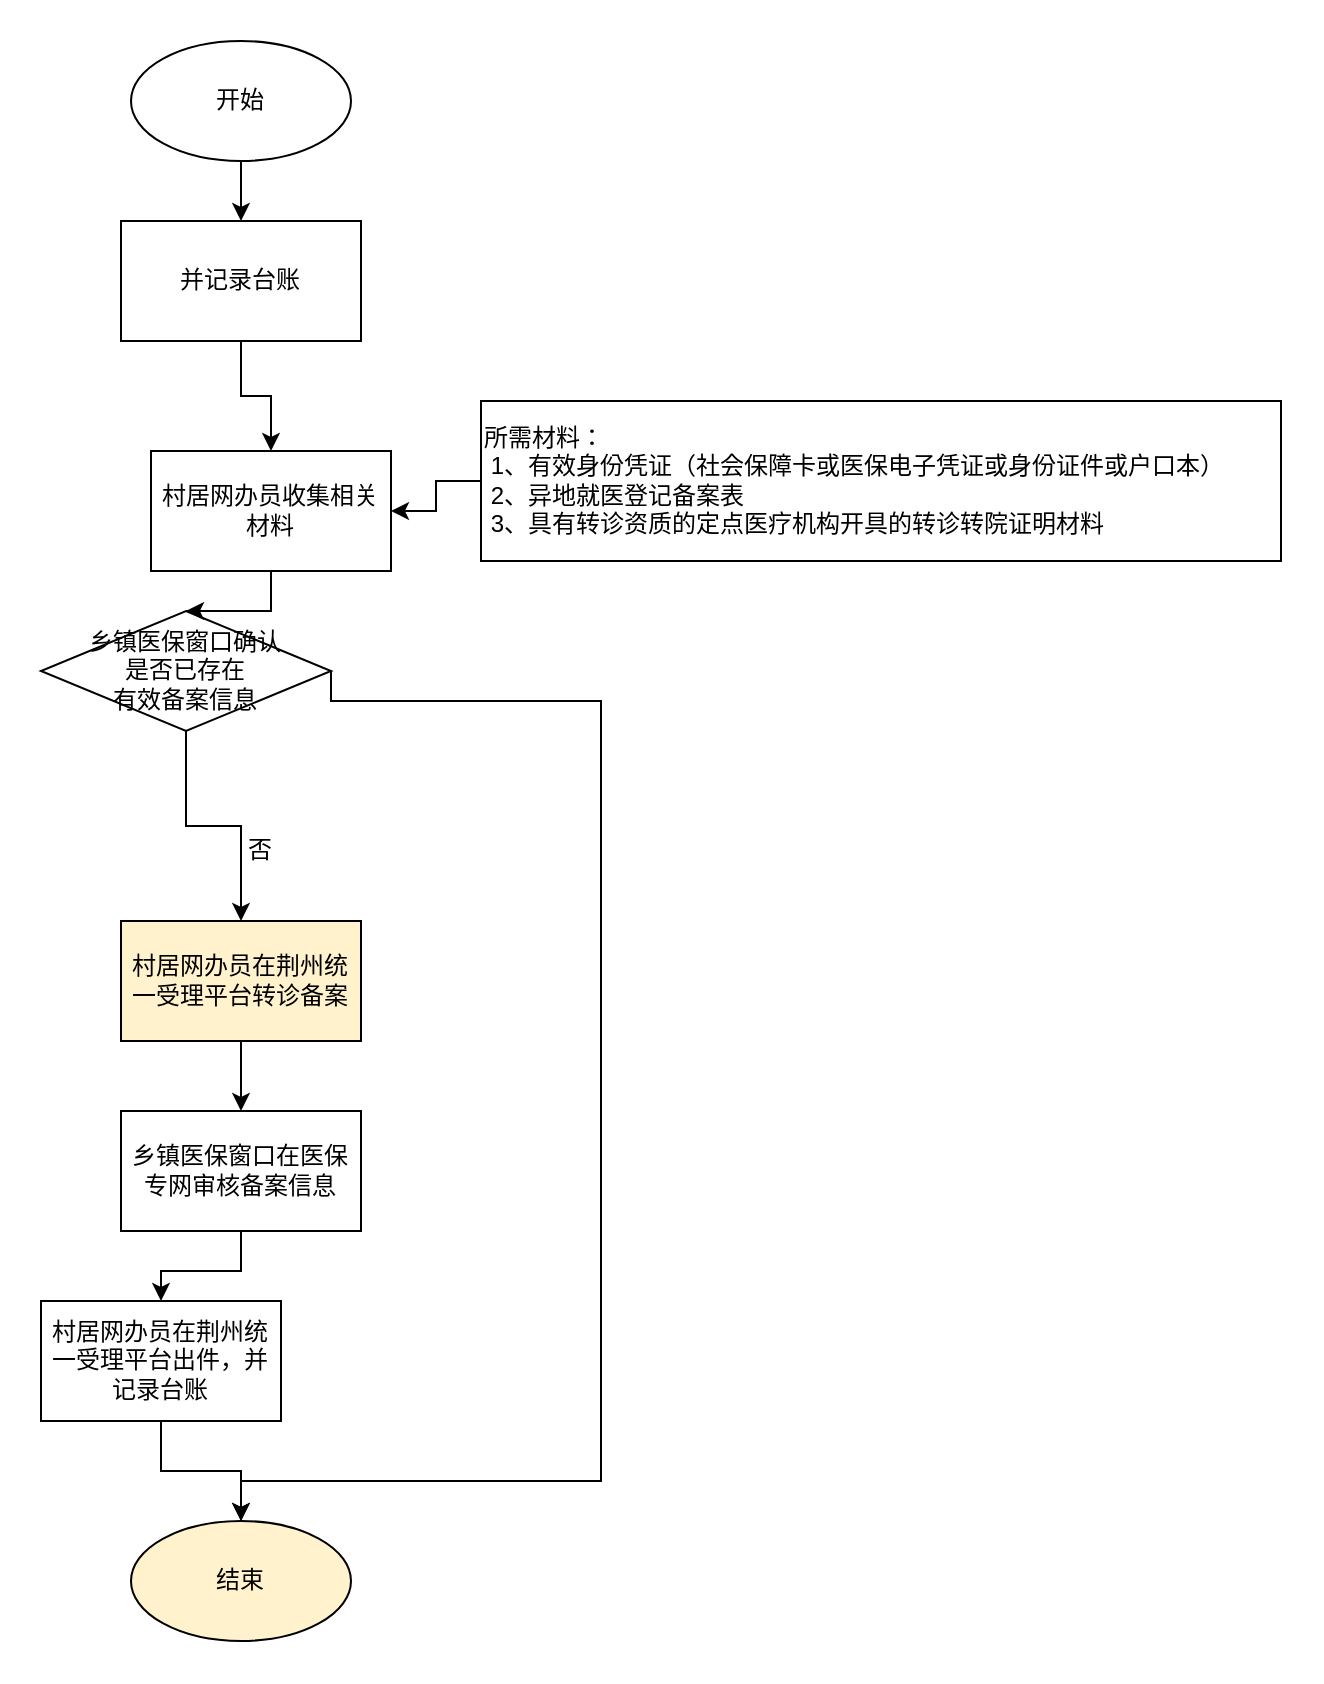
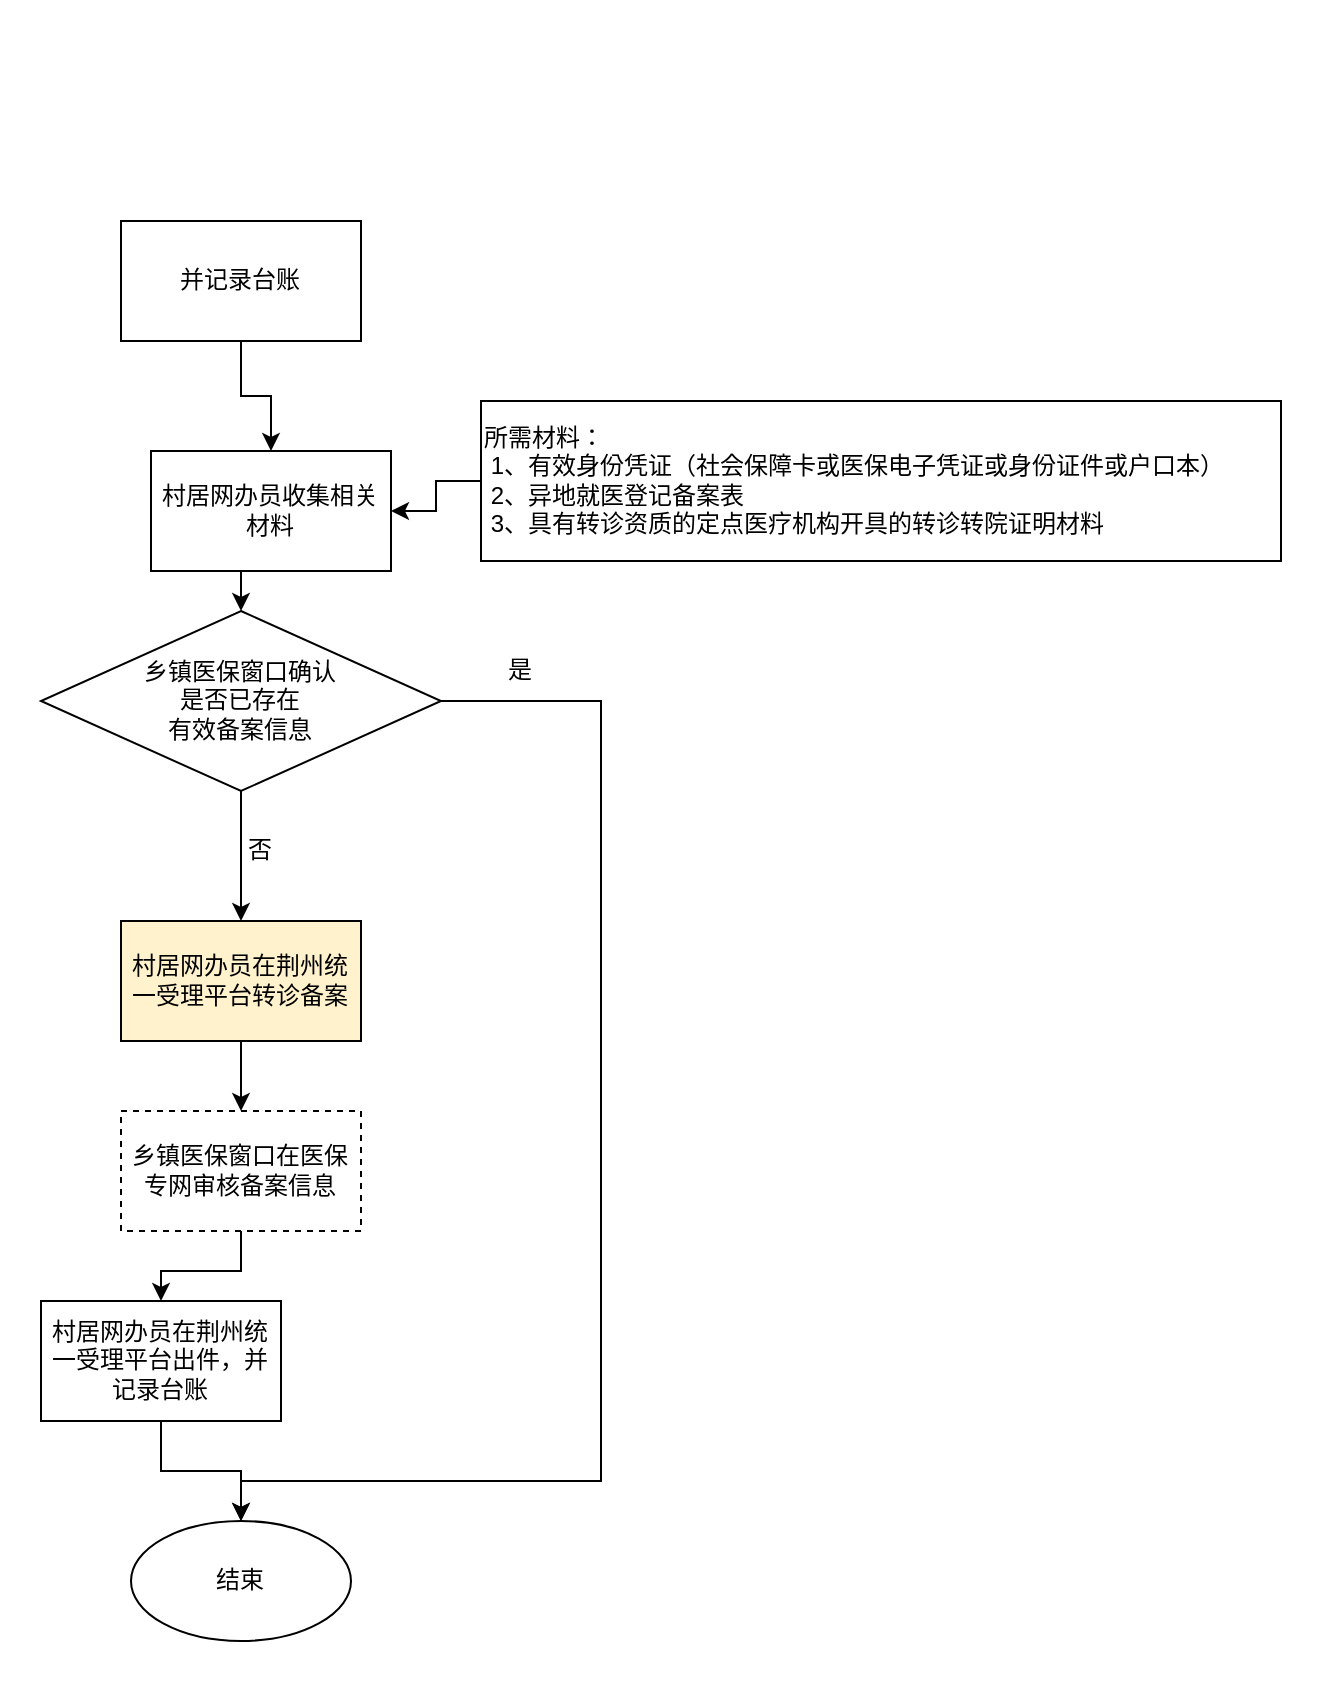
  <mxCell id="0" />
  <mxCell id="1" parent="0" />
- <mxCell id="2" style="edgeStyle=orthogonalEdgeStyle;rounded=0;orthogonalLoop=1;jettySize=auto;html=1;exitX=0.5;exitY=1;exitDx=0;exitDy=0;jumpSize=5;" parent="1" source="3" target="7" edge="1"><mxGeometry relative="1" as="geometry" /></mxCell>
- <mxCell id="3" value="开始" style="ellipse;whiteSpace=wrap;html=1;" parent="1" vertex="1"><mxGeometry x="65" y="20" width="110" height="60" as="geometry" /></mxCell>
- <mxCell id="4" value="结束" style="ellipse;whiteSpace=wrap;html=1;fillColor=#fff2cc;" parent="1" vertex="1"><mxGeometry x="65" y="760" width="110" height="60" as="geometry" /></mxCell>
+ <mxCell id="4" value="结束" style="ellipse;whiteSpace=wrap;html=1;" parent="1" vertex="1"><mxGeometry x="65" y="760" width="110" height="60" as="geometry" /></mxCell>
  <mxCell id="5" style="edgeStyle=orthogonalEdgeStyle;rounded=0;orthogonalLoop=1;jettySize=auto;html=1;exitX=0.5;exitY=1;exitDx=0;exitDy=0;entryX=0.5;entryY=0;entryDx=0;entryDy=0;" parent="1" source="13" target="4" edge="1"><mxGeometry relative="1" as="geometry" /></mxCell>
  <mxCell id="6" style="edgeStyle=orthogonalEdgeStyle;rounded=0;orthogonalLoop=1;jettySize=auto;html=1;exitX=0.5;exitY=1;exitDx=0;exitDy=0;entryX=0.5;entryY=0;entryDx=0;entryDy=0;" parent="1" source="7" target="21" edge="1"><mxGeometry relative="1" as="geometry" /></mxCell>
  <mxCell id="7" value="并记录台账" style="rounded=0;whiteSpace=wrap;html=1;" parent="1" vertex="1"><mxGeometry x="60" y="110" width="120" height="60" as="geometry" /></mxCell>
  <mxCell id="8" style="edgeStyle=orthogonalEdgeStyle;rounded=0;orthogonalLoop=1;jettySize=auto;html=1;exitX=1;exitY=0.5;exitDx=0;exitDy=0;entryX=0.5;entryY=0;entryDx=0;entryDy=0;" parent="1" source="9" target="4" edge="1"><mxGeometry relative="1" as="geometry"><mxPoint x="220" y="730" as="targetPoint" /><Array as="points"><mxPoint x="300" y="350" /><mxPoint x="300" y="740" /><mxPoint x="120" y="740" /></Array></mxGeometry></mxCell>
- <mxCell id="9" value="乡镇医保窗口确认&lt;br&gt;是否已存在&lt;br&gt;有效备案信息" style="rhombus;whiteSpace=wrap;html=1;" parent="1" vertex="1"><mxGeometry x="20" y="305" width="145" height="60" as="geometry" /></mxCell>
+ <mxCell id="9" value="乡镇医保窗口确认&lt;br&gt;是否已存在&lt;br&gt;有效备案信息" style="rhombus;whiteSpace=wrap;html=1;" parent="1" vertex="1"><mxGeometry x="20" y="305" width="200" height="90" as="geometry" /></mxCell>
  <mxCell id="10" style="edgeStyle=orthogonalEdgeStyle;rounded=0;orthogonalLoop=1;jettySize=auto;html=1;exitX=0.5;exitY=1;exitDx=0;exitDy=0;" parent="1" source="9" target="11" edge="1"><mxGeometry relative="1" as="geometry" /></mxCell>
  <mxCell id="11" value="村居网办员在荆州统一受理平台转诊备案" style="rounded=0;whiteSpace=wrap;html=1;fillColor=#fff2cc;" parent="1" vertex="1"><mxGeometry x="60" y="460" width="120" height="60" as="geometry" /></mxCell>
  <mxCell id="12" style="edgeStyle=orthogonalEdgeStyle;rounded=0;orthogonalLoop=1;jettySize=auto;html=1;exitX=0.5;exitY=1;exitDx=0;exitDy=0;entryX=0.5;entryY=0;entryDx=0;entryDy=0;" parent="1" source="11" target="15" edge="1"><mxGeometry relative="1" as="geometry" /></mxCell>
  <mxCell id="13" value="村居网办员在荆州统一受理平台出件，并记录台账" style="rounded=0;whiteSpace=wrap;html=1;" parent="1" vertex="1"><mxGeometry x="20" y="650" width="120" height="60" as="geometry" /></mxCell>
  <mxCell id="14" style="edgeStyle=orthogonalEdgeStyle;rounded=0;orthogonalLoop=1;jettySize=auto;html=1;exitX=0.5;exitY=1;exitDx=0;exitDy=0;entryX=0.5;entryY=0;entryDx=0;entryDy=0;" parent="1" source="15" target="13" edge="1"><mxGeometry relative="1" as="geometry" /></mxCell>
- <mxCell id="15" value="乡镇医保窗口在医保专网审核备案信息" style="rounded=0;whiteSpace=wrap;html=1;" parent="1" vertex="1"><mxGeometry x="60" y="555" width="120" height="60" as="geometry" /></mxCell>
+ <mxCell id="15" value="乡镇医保窗口在医保专网审核备案信息" style="rounded=0;whiteSpace=wrap;html=1;dashed=1;" parent="1" vertex="1"><mxGeometry x="60" y="555" width="120" height="60" as="geometry" /></mxCell>
  <mxCell id="16" style="edgeStyle=orthogonalEdgeStyle;rounded=0;orthogonalLoop=1;jettySize=auto;html=1;exitX=0;exitY=0.5;exitDx=0;exitDy=0;entryX=1;entryY=0.5;entryDx=0;entryDy=0;" parent="1" source="17" target="21" edge="1"><mxGeometry relative="1" as="geometry" /></mxCell>
  <mxCell id="17" value="&lt;div&gt;所需材料：&lt;/div&gt;&lt;div&gt;&lt;span style=&quot;white-space: pre;&quot;&gt; &lt;/span&gt;1、有效身份凭证（社会保障卡或医保电子凭证或身份证件或户口本）&lt;/div&gt;&lt;span style=&quot;white-space: pre;&quot;&gt; &lt;/span&gt;2、异地就医登记备案表&lt;br&gt;&lt;span style=&quot;white-space: pre;&quot;&gt; &lt;/span&gt;3、具有转诊资质的定点医疗机构开具的转诊转院证明材料" style="rounded=0;whiteSpace=wrap;html=1;align=left;" parent="1" vertex="1"><mxGeometry x="240" y="200" width="400" height="80" as="geometry" /></mxCell>
+ <mxCell id="18" value="是" style="text;html=1;strokeColor=none;fillColor=none;align=center;verticalAlign=middle;whiteSpace=wrap;rounded=0;" parent="1" vertex="1"><mxGeometry x="230" y="320" width="60" height="30" as="geometry" /></mxCell>
  <mxCell id="19" value="否" style="text;html=1;strokeColor=none;fillColor=none;align=center;verticalAlign=middle;whiteSpace=wrap;rounded=0;" parent="1" vertex="1"><mxGeometry x="100" y="410" width="60" height="30" as="geometry" /></mxCell>
  <mxCell id="20" style="edgeStyle=orthogonalEdgeStyle;rounded=0;orthogonalLoop=1;jettySize=auto;html=1;exitX=0.5;exitY=1;exitDx=0;exitDy=0;entryX=0.5;entryY=0;entryDx=0;entryDy=0;" parent="1" source="21" target="9" edge="1"><mxGeometry relative="1" as="geometry" /></mxCell>
  <mxCell id="21" value="村居网办员收集相关材料" style="rounded=0;whiteSpace=wrap;html=1;" parent="1" vertex="1"><mxGeometry x="75" y="225" width="120" height="60" as="geometry" /></mxCell>
